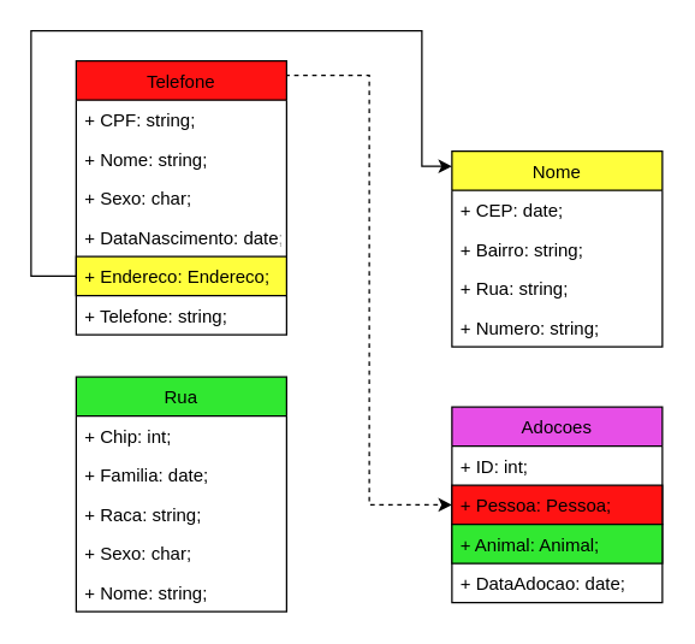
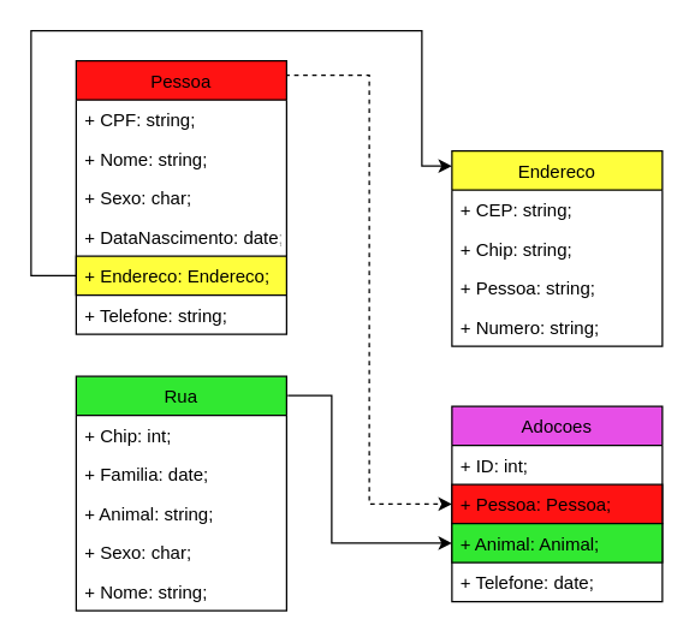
  <mxCell id="0" />
  <mxCell id="1" parent="0" />
  <mxCell id="2" style="edgeStyle=orthogonalEdgeStyle;rounded=0;orthogonalLoop=1;jettySize=auto;html=1;entryX=0;entryY=0.5;entryDx=0;entryDy=0;exitX=0.993;exitY=0.053;exitDx=0;exitDy=0;exitPerimeter=0;dashed=1;" edge="1" parent="1" source="3" target="24"><mxGeometry relative="1" as="geometry" /></mxCell>
- <mxCell id="3" value="Telefone" style="swimlane;fontStyle=0;childLayout=stackLayout;horizontal=1;startSize=26;fillColor=#FF1212;horizontalStack=0;resizeParent=1;resizeParentMax=0;resizeLast=0;collapsible=1;marginBottom=0;labelBackgroundColor=none;strokeColor=default;fillStyle=solid;" vertex="1" parent="1"><mxGeometry x="50" y="40" width="140" height="182" as="geometry" /></mxCell>
+ <mxCell id="3" value="Pessoa" style="swimlane;fontStyle=0;childLayout=stackLayout;horizontal=1;startSize=26;fillColor=#FF1212;horizontalStack=0;resizeParent=1;resizeParentMax=0;resizeLast=0;collapsible=1;marginBottom=0;labelBackgroundColor=none;strokeColor=default;fillStyle=solid;" vertex="1" parent="1"><mxGeometry x="50" y="40" width="140" height="182" as="geometry" /></mxCell>
  <mxCell id="4" value="+ CPF: string;" style="text;strokeColor=none;fillColor=none;align=left;verticalAlign=top;spacingLeft=4;spacingRight=4;overflow=hidden;rotatable=0;points=[[0,0.5],[1,0.5]];portConstraint=eastwest;" vertex="1" parent="3"><mxGeometry y="26" width="140" height="26" as="geometry" /></mxCell>
  <mxCell id="5" value="+ Nome: string;" style="text;strokeColor=none;fillColor=none;align=left;verticalAlign=top;spacingLeft=4;spacingRight=4;overflow=hidden;rotatable=0;points=[[0,0.5],[1,0.5]];portConstraint=eastwest;" vertex="1" parent="3"><mxGeometry y="52" width="140" height="26" as="geometry" /></mxCell>
  <mxCell id="6" value="+ Sexo: char;" style="text;strokeColor=none;fillColor=none;align=left;verticalAlign=top;spacingLeft=4;spacingRight=4;overflow=hidden;rotatable=0;points=[[0,0.5],[1,0.5]];portConstraint=eastwest;" vertex="1" parent="3"><mxGeometry y="78" width="140" height="26" as="geometry" /></mxCell>
  <mxCell id="7" value="+ DataNascimento: date;" style="text;strokeColor=none;fillColor=none;align=left;verticalAlign=top;spacingLeft=4;spacingRight=4;overflow=hidden;rotatable=0;points=[[0,0.5],[1,0.5]];portConstraint=eastwest;" vertex="1" parent="3"><mxGeometry y="104" width="140" height="26" as="geometry" /></mxCell>
  <mxCell id="8" value="+ Endereco: Endereco;" style="text;strokeColor=default;fillColor=#FFFF3D;align=left;verticalAlign=top;spacingLeft=4;spacingRight=4;overflow=hidden;rotatable=0;points=[[0,0.5],[1,0.5]];portConstraint=eastwest;" vertex="1" parent="3"><mxGeometry y="130" width="140" height="26" as="geometry" /></mxCell>
  <mxCell id="9" value="+ Telefone: string;" style="text;strokeColor=none;fillColor=none;align=left;verticalAlign=top;spacingLeft=4;spacingRight=4;overflow=hidden;rotatable=0;points=[[0,0.5],[1,0.5]];portConstraint=eastwest;" vertex="1" parent="3"><mxGeometry y="156" width="140" height="26" as="geometry" /></mxCell>
- <mxCell id="10" value="Nome" style="swimlane;fontStyle=0;childLayout=stackLayout;horizontal=1;startSize=26;fillColor=#FFFF3D;horizontalStack=0;resizeParent=1;resizeParentMax=0;resizeLast=0;collapsible=1;marginBottom=0;labelBackgroundColor=none;fillStyle=solid;strokeColor=default;" vertex="1" parent="1"><mxGeometry x="300" y="100" width="140" height="130" as="geometry" /></mxCell>
- <mxCell id="11" value="+ CEP: date;" style="text;strokeColor=none;fillColor=none;align=left;verticalAlign=top;spacingLeft=4;spacingRight=4;overflow=hidden;rotatable=0;points=[[0,0.5],[1,0.5]];portConstraint=eastwest;labelBackgroundColor=none;fillStyle=solid;" vertex="1" parent="10"><mxGeometry y="26" width="140" height="26" as="geometry" /></mxCell>
- <mxCell id="12" value="+ Bairro: string;" style="text;strokeColor=none;fillColor=none;align=left;verticalAlign=top;spacingLeft=4;spacingRight=4;overflow=hidden;rotatable=0;points=[[0,0.5],[1,0.5]];portConstraint=eastwest;labelBackgroundColor=none;fillStyle=solid;" vertex="1" parent="10"><mxGeometry y="52" width="140" height="26" as="geometry" /></mxCell>
- <mxCell id="13" value="+ Rua: string;" style="text;strokeColor=none;fillColor=none;align=left;verticalAlign=top;spacingLeft=4;spacingRight=4;overflow=hidden;rotatable=0;points=[[0,0.5],[1,0.5]];portConstraint=eastwest;labelBackgroundColor=none;fillStyle=solid;" vertex="1" parent="10"><mxGeometry y="78" width="140" height="26" as="geometry" /></mxCell>
+ <mxCell id="10" value="Endereco" style="swimlane;fontStyle=0;childLayout=stackLayout;horizontal=1;startSize=26;fillColor=#FFFF3D;horizontalStack=0;resizeParent=1;resizeParentMax=0;resizeLast=0;collapsible=1;marginBottom=0;labelBackgroundColor=none;fillStyle=solid;strokeColor=default;" vertex="1" parent="1"><mxGeometry x="300" y="100" width="140" height="130" as="geometry" /></mxCell>
+ <mxCell id="11" value="+ CEP: string;" style="text;strokeColor=none;fillColor=none;align=left;verticalAlign=top;spacingLeft=4;spacingRight=4;overflow=hidden;rotatable=0;points=[[0,0.5],[1,0.5]];portConstraint=eastwest;labelBackgroundColor=none;fillStyle=solid;" vertex="1" parent="10"><mxGeometry y="26" width="140" height="26" as="geometry" /></mxCell>
+ <mxCell id="12" value="+ Chip: string;" style="text;strokeColor=none;fillColor=none;align=left;verticalAlign=top;spacingLeft=4;spacingRight=4;overflow=hidden;rotatable=0;points=[[0,0.5],[1,0.5]];portConstraint=eastwest;labelBackgroundColor=none;fillStyle=solid;" vertex="1" parent="10"><mxGeometry y="52" width="140" height="26" as="geometry" /></mxCell>
+ <mxCell id="13" value="+ Pessoa: string;" style="text;strokeColor=none;fillColor=none;align=left;verticalAlign=top;spacingLeft=4;spacingRight=4;overflow=hidden;rotatable=0;points=[[0,0.5],[1,0.5]];portConstraint=eastwest;labelBackgroundColor=none;fillStyle=solid;" vertex="1" parent="10"><mxGeometry y="78" width="140" height="26" as="geometry" /></mxCell>
  <mxCell id="14" value="+ Numero: string;" style="text;strokeColor=none;fillColor=none;align=left;verticalAlign=top;spacingLeft=4;spacingRight=4;overflow=hidden;rotatable=0;points=[[0,0.5],[1,0.5]];portConstraint=eastwest;labelBackgroundColor=none;fillStyle=solid;" vertex="1" parent="10"><mxGeometry y="104" width="140" height="26" as="geometry" /></mxCell>
+ <mxCell id="15" style="edgeStyle=orthogonalEdgeStyle;rounded=0;orthogonalLoop=1;jettySize=auto;html=1;entryX=0;entryY=0.5;entryDx=0;entryDy=0;exitX=1.005;exitY=0.082;exitDx=0;exitDy=0;exitPerimeter=0;" edge="1" parent="1" source="16" target="25"><mxGeometry relative="1" as="geometry"><Array as="points"><mxPoint x="220" y="263" /><mxPoint x="220" y="361" /></Array></mxGeometry></mxCell>
  <mxCell id="16" value="Rua" style="swimlane;fontStyle=0;childLayout=stackLayout;horizontal=1;startSize=26;fillColor=#31E831;horizontalStack=0;resizeParent=1;resizeParentMax=0;resizeLast=0;collapsible=1;marginBottom=0;labelBackgroundColor=none;fillStyle=solid;strokeColor=default;" vertex="1" parent="1"><mxGeometry x="50" y="250" width="140" height="156" as="geometry" /></mxCell>
  <mxCell id="17" value="+ Chip: int;" style="text;strokeColor=none;fillColor=none;align=left;verticalAlign=top;spacingLeft=4;spacingRight=4;overflow=hidden;rotatable=0;points=[[0,0.5],[1,0.5]];portConstraint=eastwest;labelBackgroundColor=none;fillStyle=solid;" vertex="1" parent="16"><mxGeometry y="26" width="140" height="26" as="geometry" /></mxCell>
  <mxCell id="18" value="+ Familia: date;" style="text;strokeColor=none;fillColor=none;align=left;verticalAlign=top;spacingLeft=4;spacingRight=4;overflow=hidden;rotatable=0;points=[[0,0.5],[1,0.5]];portConstraint=eastwest;labelBackgroundColor=none;fillStyle=solid;" vertex="1" parent="16"><mxGeometry y="52" width="140" height="26" as="geometry" /></mxCell>
- <mxCell id="19" value="+ Raca: string;" style="text;strokeColor=none;fillColor=none;align=left;verticalAlign=top;spacingLeft=4;spacingRight=4;overflow=hidden;rotatable=0;points=[[0,0.5],[1,0.5]];portConstraint=eastwest;labelBackgroundColor=none;fillStyle=solid;" vertex="1" parent="16"><mxGeometry y="78" width="140" height="26" as="geometry" /></mxCell>
+ <mxCell id="19" value="+ Animal: string;" style="text;strokeColor=none;fillColor=none;align=left;verticalAlign=top;spacingLeft=4;spacingRight=4;overflow=hidden;rotatable=0;points=[[0,0.5],[1,0.5]];portConstraint=eastwest;labelBackgroundColor=none;fillStyle=solid;" vertex="1" parent="16"><mxGeometry y="78" width="140" height="26" as="geometry" /></mxCell>
  <mxCell id="20" value="+ Sexo: char;" style="text;strokeColor=none;fillColor=none;align=left;verticalAlign=top;spacingLeft=4;spacingRight=4;overflow=hidden;rotatable=0;points=[[0,0.5],[1,0.5]];portConstraint=eastwest;labelBackgroundColor=none;fillStyle=solid;" vertex="1" parent="16"><mxGeometry y="104" width="140" height="26" as="geometry" /></mxCell>
  <mxCell id="21" value="+ Nome: string;" style="text;strokeColor=none;fillColor=none;align=left;verticalAlign=top;spacingLeft=4;spacingRight=4;overflow=hidden;rotatable=0;points=[[0,0.5],[1,0.5]];portConstraint=eastwest;labelBackgroundColor=none;fillStyle=solid;" vertex="1" parent="16"><mxGeometry y="130" width="140" height="26" as="geometry" /></mxCell>
  <mxCell id="22" value="Adocoes" style="swimlane;fontStyle=0;childLayout=stackLayout;horizontal=1;startSize=26;fillColor=#E74FE7;horizontalStack=0;resizeParent=1;resizeParentMax=0;resizeLast=0;collapsible=1;marginBottom=0;labelBackgroundColor=none;fillStyle=solid;strokeColor=default;" vertex="1" parent="1"><mxGeometry x="300" y="270" width="140" height="130" as="geometry" /></mxCell>
  <mxCell id="23" value="+ ID: int;" style="text;strokeColor=none;fillColor=none;align=left;verticalAlign=top;spacingLeft=4;spacingRight=4;overflow=hidden;rotatable=0;points=[[0,0.5],[1,0.5]];portConstraint=eastwest;labelBackgroundColor=none;fillStyle=solid;" vertex="1" parent="22"><mxGeometry y="26" width="140" height="26" as="geometry" /></mxCell>
  <mxCell id="24" value="+ Pessoa: Pessoa;" style="text;strokeColor=default;fillColor=#FF1212;align=left;verticalAlign=top;spacingLeft=4;spacingRight=4;overflow=hidden;rotatable=0;points=[[0,0.5],[1,0.5]];portConstraint=eastwest;labelBackgroundColor=none;fillStyle=solid;" vertex="1" parent="22"><mxGeometry y="52" width="140" height="26" as="geometry" /></mxCell>
  <mxCell id="25" value="+ Animal: Animal;" style="text;strokeColor=default;fillColor=#31E831;align=left;verticalAlign=top;spacingLeft=4;spacingRight=4;overflow=hidden;rotatable=0;points=[[0,0.5],[1,0.5]];portConstraint=eastwest;labelBackgroundColor=none;fillStyle=solid;" vertex="1" parent="22"><mxGeometry y="78" width="140" height="26" as="geometry" /></mxCell>
- <mxCell id="26" value="+ DataAdocao: date;" style="text;strokeColor=none;fillColor=none;align=left;verticalAlign=top;spacingLeft=4;spacingRight=4;overflow=hidden;rotatable=0;points=[[0,0.5],[1,0.5]];portConstraint=eastwest;labelBackgroundColor=none;fillStyle=solid;" vertex="1" parent="22"><mxGeometry y="104" width="140" height="26" as="geometry" /></mxCell>
+ <mxCell id="26" value="+ Telefone: date;" style="text;strokeColor=none;fillColor=none;align=left;verticalAlign=top;spacingLeft=4;spacingRight=4;overflow=hidden;rotatable=0;points=[[0,0.5],[1,0.5]];portConstraint=eastwest;labelBackgroundColor=none;fillStyle=solid;" vertex="1" parent="22"><mxGeometry y="104" width="140" height="26" as="geometry" /></mxCell>
  <mxCell id="27" style="edgeStyle=orthogonalEdgeStyle;rounded=0;orthogonalLoop=1;jettySize=auto;html=1;" edge="1" parent="1" source="8"><mxGeometry relative="1" as="geometry"><mxPoint x="300" y="110" as="targetPoint" /><Array as="points"><mxPoint x="20" y="183" /><mxPoint x="20" y="20" /><mxPoint x="280" y="20" /><mxPoint x="280" y="110" /><mxPoint x="300" y="110" /></Array></mxGeometry></mxCell>
